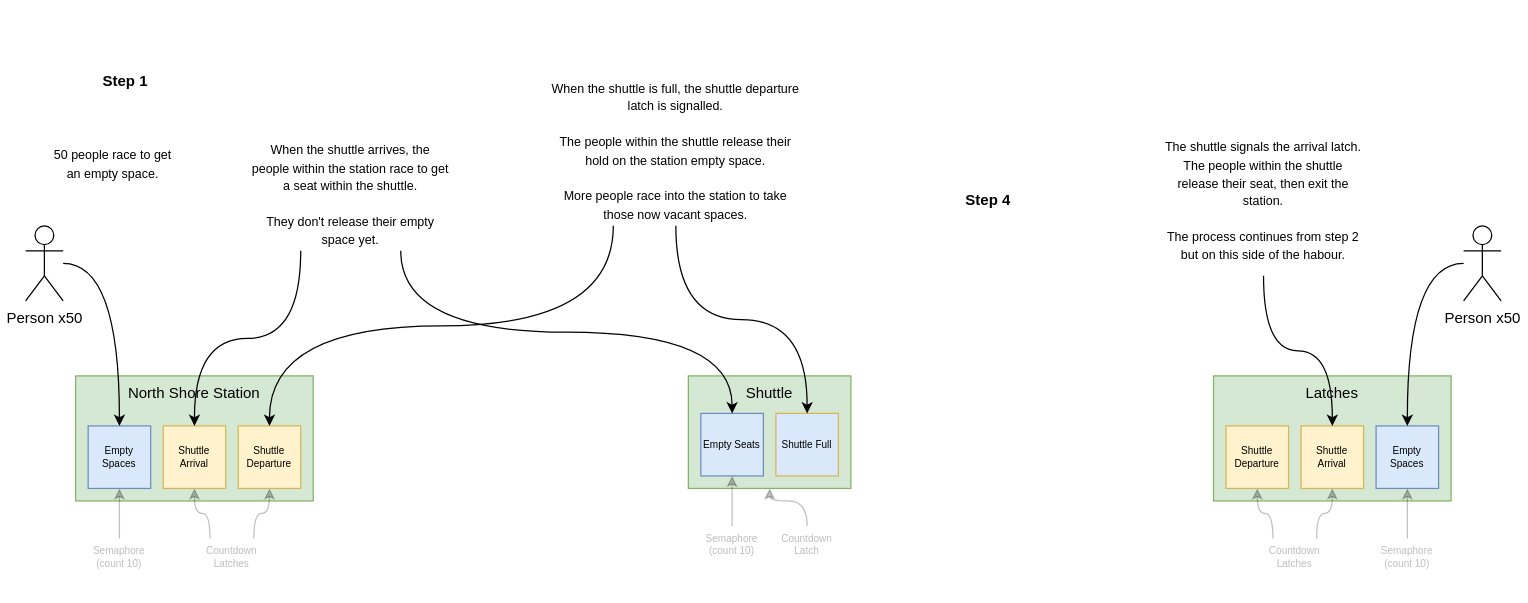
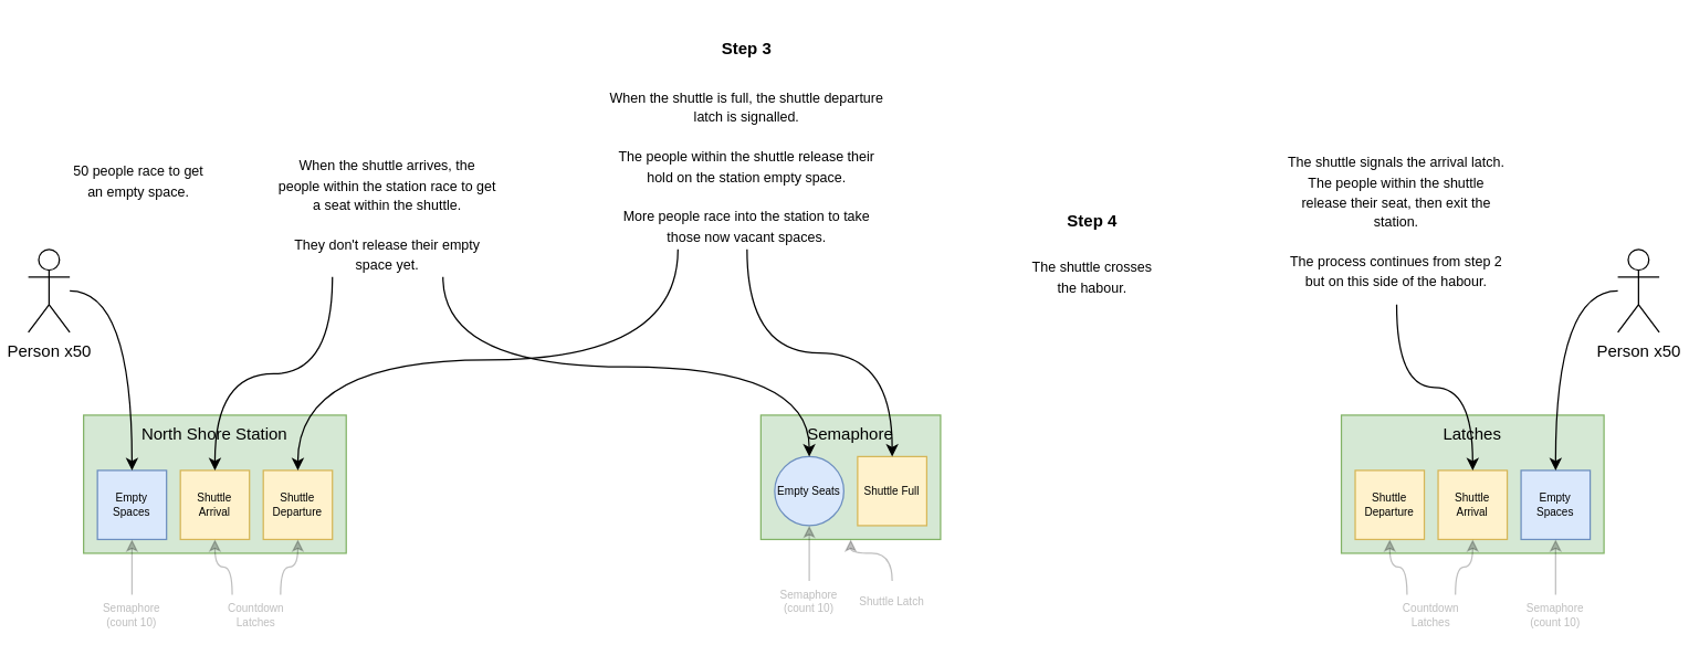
  <mxCell id="0" />
  <mxCell id="1" parent="0" />
  <mxCell id="2" value="North Shore Station" style="rounded=0;whiteSpace=wrap;html=1;verticalAlign=top;fillColor=#d5e8d4;strokeColor=#82b366;" parent="1" vertex="1"><mxGeometry x="60" y="300" width="190" height="100" as="geometry" /></mxCell>
  <mxCell id="3" value="Empty Spaces" style="rounded=0;whiteSpace=wrap;html=1;fontSize=8;fillColor=#dae8fc;strokeColor=#6c8ebf;" parent="1" vertex="1"><mxGeometry x="70" y="340" width="50" height="50" as="geometry" /></mxCell>
  <mxCell id="4" value="Shuttle Arrival" style="rounded=0;whiteSpace=wrap;html=1;fontSize=8;fillColor=#fff2cc;strokeColor=#d6b656;" parent="1" vertex="1"><mxGeometry x="130" y="340" width="50" height="50" as="geometry" /></mxCell>
  <mxCell id="5" value="Shuttle Departure" style="rounded=0;whiteSpace=wrap;html=1;fontSize=8;fillColor=#fff2cc;strokeColor=#d6b656;" parent="1" vertex="1"><mxGeometry x="190" y="340" width="50" height="50" as="geometry" /></mxCell>
  <mxCell id="6" style="edgeStyle=orthogonalEdgeStyle;rounded=0;orthogonalLoop=1;jettySize=auto;html=1;fontSize=8;curved=1;textOpacity=25;opacity=25;" parent="1" source="7" target="3" edge="1"><mxGeometry relative="1" as="geometry" /></mxCell>
  <mxCell id="7" value="Semaphore (count 10)" style="text;html=1;strokeColor=none;fillColor=none;align=center;verticalAlign=middle;whiteSpace=wrap;rounded=0;fontSize=8;textOpacity=25;" parent="1" vertex="1"><mxGeometry x="65" y="430" width="60" height="30" as="geometry" /></mxCell>
  <mxCell id="8" style="edgeStyle=orthogonalEdgeStyle;rounded=0;orthogonalLoop=1;jettySize=auto;html=1;curved=1;exitX=0.25;exitY=0;exitDx=0;exitDy=0;textOpacity=25;opacity=25;" parent="1" source="10" target="4" edge="1"><mxGeometry relative="1" as="geometry" /></mxCell>
  <mxCell id="9" style="edgeStyle=orthogonalEdgeStyle;rounded=0;orthogonalLoop=1;jettySize=auto;html=1;curved=1;exitX=0.75;exitY=0;exitDx=0;exitDy=0;textOpacity=25;opacity=25;" parent="1" source="10" target="5" edge="1"><mxGeometry relative="1" as="geometry" /></mxCell>
  <mxCell id="10" value="Countdown Latches" style="text;html=1;strokeColor=none;fillColor=none;align=center;verticalAlign=middle;whiteSpace=wrap;rounded=0;fontSize=8;textOpacity=25;" parent="1" vertex="1"><mxGeometry x="150" y="430" width="70" height="30" as="geometry" /></mxCell>
  <mxCell id="11" value="Latches" style="rounded=0;whiteSpace=wrap;html=1;verticalAlign=top;fillColor=#d5e8d4;strokeColor=#82b366;" parent="1" vertex="1"><mxGeometry x="970" y="300" width="190" height="100" as="geometry" /></mxCell>
  <mxCell id="12" value="Empty Spaces" style="rounded=0;whiteSpace=wrap;html=1;fontSize=8;fillColor=#dae8fc;strokeColor=#6c8ebf;" parent="1" vertex="1"><mxGeometry x="1100" y="340" width="50" height="50" as="geometry" /></mxCell>
  <mxCell id="13" value="Shuttle Arrival" style="rounded=0;whiteSpace=wrap;html=1;fontSize=8;fillColor=#fff2cc;strokeColor=#d6b656;" parent="1" vertex="1"><mxGeometry x="1040" y="340" width="50" height="50" as="geometry" /></mxCell>
  <mxCell id="14" value="Shuttle Departure" style="rounded=0;whiteSpace=wrap;html=1;fontSize=8;fillColor=#fff2cc;strokeColor=#d6b656;" parent="1" vertex="1"><mxGeometry x="980" y="340" width="50" height="50" as="geometry" /></mxCell>
  <mxCell id="15" style="edgeStyle=orthogonalEdgeStyle;rounded=0;orthogonalLoop=1;jettySize=auto;html=1;fontSize=8;curved=1;textOpacity=25;opacity=25;" parent="1" source="16" target="12" edge="1"><mxGeometry relative="1" as="geometry" /></mxCell>
  <mxCell id="16" value="Semaphore (count 10)" style="text;html=1;strokeColor=none;fillColor=none;align=center;verticalAlign=middle;whiteSpace=wrap;rounded=0;fontSize=8;textOpacity=25;" parent="1" vertex="1"><mxGeometry x="1095" y="430" width="60" height="30" as="geometry" /></mxCell>
  <mxCell id="17" style="edgeStyle=orthogonalEdgeStyle;rounded=0;orthogonalLoop=1;jettySize=auto;html=1;curved=1;exitX=0.75;exitY=0;exitDx=0;exitDy=0;textOpacity=25;opacity=25;" parent="1" source="19" target="13" edge="1"><mxGeometry relative="1" as="geometry" /></mxCell>
  <mxCell id="18" style="edgeStyle=orthogonalEdgeStyle;rounded=0;orthogonalLoop=1;jettySize=auto;html=1;curved=1;exitX=0.25;exitY=0;exitDx=0;exitDy=0;textOpacity=25;opacity=25;" parent="1" source="19" target="14" edge="1"><mxGeometry relative="1" as="geometry" /></mxCell>
  <mxCell id="19" value="Countdown Latches" style="text;html=1;strokeColor=none;fillColor=none;align=center;verticalAlign=middle;whiteSpace=wrap;rounded=0;fontSize=8;textOpacity=25;" parent="1" vertex="1"><mxGeometry x="1000" y="430" width="70" height="30" as="geometry" /></mxCell>
- <mxCell id="20" value="Shuttle" style="rounded=0;whiteSpace=wrap;html=1;verticalAlign=top;fillColor=#d5e8d4;strokeColor=#82b366;" vertex="1" parent="1"><mxGeometry x="550" y="300" width="130" height="90" as="geometry" /></mxCell>
- <mxCell id="21" value="Empty Seats" style="rounded=0;whiteSpace=wrap;html=1;fontSize=8;fillColor=#dae8fc;strokeColor=#6c8ebf;" vertex="1" parent="1"><mxGeometry x="560" y="330" width="50" height="50" as="geometry" /></mxCell>
+ <mxCell id="20" value="Semaphore" style="rounded=0;whiteSpace=wrap;html=1;verticalAlign=top;fillColor=#d5e8d4;strokeColor=#82b366;" vertex="1" parent="1"><mxGeometry x="550" y="300" width="130" height="90" as="geometry" /></mxCell>
+ <mxCell id="21" value="Empty Seats" style="ellipse;whiteSpace=wrap;html=1;fontSize=8;fillColor=#dae8fc;strokeColor=#6c8ebf;" vertex="1" parent="1"><mxGeometry x="560" y="330" width="50" height="50" as="geometry" /></mxCell>
  <mxCell id="22" style="edgeStyle=orthogonalEdgeStyle;rounded=0;orthogonalLoop=1;jettySize=auto;html=1;fontSize=8;curved=1;textOpacity=25;opacity=25;" edge="1" source="23" target="21" parent="1"><mxGeometry relative="1" as="geometry" /></mxCell>
  <mxCell id="23" value="Semaphore (count 10)" style="text;html=1;strokeColor=none;fillColor=none;align=center;verticalAlign=middle;whiteSpace=wrap;rounded=0;fontSize=8;textOpacity=25;" vertex="1" parent="1"><mxGeometry x="555" y="420" width="60" height="30" as="geometry" /></mxCell>
- <mxCell id="24" value="Shuttle Full" style="rounded=0;whiteSpace=wrap;html=1;fontSize=8;fillColor=#dae8fc;strokeColor=#d6b656;" vertex="1" parent="1"><mxGeometry x="620" y="330" width="50" height="50" as="geometry" /></mxCell>
- <mxCell id="25" value="Countdown Latch" style="text;html=1;strokeColor=none;fillColor=none;align=center;verticalAlign=middle;whiteSpace=wrap;rounded=0;fontSize=8;textOpacity=25;" vertex="1" parent="1"><mxGeometry x="620" y="420" width="50" height="30" as="geometry" /></mxCell>
+ <mxCell id="24" value="Shuttle Full" style="rounded=0;whiteSpace=wrap;html=1;fontSize=8;fillColor=#fff2cc;strokeColor=#d6b656;" vertex="1" parent="1"><mxGeometry x="620" y="330" width="50" height="50" as="geometry" /></mxCell>
+ <mxCell id="25" value="Shuttle Latch" style="text;html=1;strokeColor=none;fillColor=none;align=center;verticalAlign=middle;whiteSpace=wrap;rounded=0;fontSize=8;textOpacity=25;" vertex="1" parent="1"><mxGeometry x="620" y="420" width="50" height="30" as="geometry" /></mxCell>
  <mxCell id="26" style="edgeStyle=orthogonalEdgeStyle;rounded=0;orthogonalLoop=1;jettySize=auto;html=1;curved=1;textOpacity=25;opacity=25;" edge="1" source="25" parent="1" target="20"><mxGeometry relative="1" as="geometry"><mxPoint x="665" y="420" as="targetPoint" /></mxGeometry></mxCell>
  <mxCell id="27" value="&lt;span style=&quot;font-size: 10px&quot;&gt;&lt;br&gt;&lt;/span&gt;" style="edgeStyle=orthogonalEdgeStyle;rounded=0;orthogonalLoop=1;jettySize=auto;html=1;curved=1;" edge="1" parent="1" source="28" target="3"><mxGeometry x="-0.333" y="35" relative="1" as="geometry"><mxPoint as="offset" /></mxGeometry></mxCell>
  <mxCell id="28" value="Person x50" style="shape=umlActor;verticalLabelPosition=bottom;verticalAlign=top;html=1;outlineConnect=0;" vertex="1" parent="1"><mxGeometry x="20" y="180" width="30" height="60" as="geometry" /></mxCell>
  <mxCell id="29" style="edgeStyle=orthogonalEdgeStyle;curved=1;rounded=0;orthogonalLoop=1;jettySize=auto;html=1;fontSize=12;" edge="1" parent="1" source="30" target="12"><mxGeometry relative="1" as="geometry" /></mxCell>
  <mxCell id="30" value="Person x50" style="shape=umlActor;verticalLabelPosition=bottom;verticalAlign=top;html=1;outlineConnect=0;" vertex="1" parent="1"><mxGeometry x="1170" y="180" width="30" height="60" as="geometry" /></mxCell>
  <mxCell id="31" value="&lt;br&gt;" style="edgeStyle=orthogonalEdgeStyle;rounded=0;orthogonalLoop=1;jettySize=auto;html=1;curved=1;exitX=0.25;exitY=1;exitDx=0;exitDy=0;" edge="1" parent="1" source="33" target="4"><mxGeometry x="-0.333" y="35" relative="1" as="geometry"><mxPoint x="375" y="240" as="sourcePoint" /><mxPoint x="400" y="310" as="targetPoint" /><mxPoint as="offset" /></mxGeometry></mxCell>
  <mxCell id="32" style="edgeStyle=orthogonalEdgeStyle;curved=1;rounded=0;orthogonalLoop=1;jettySize=auto;html=1;fontSize=11;exitX=0.75;exitY=1;exitDx=0;exitDy=0;" edge="1" parent="1" source="33" target="21"><mxGeometry relative="1" as="geometry" /></mxCell>
  <mxCell id="33" value="&lt;font style=&quot;font-size: 10px&quot;&gt;When the shuttle arrives, the people within the station race to get a seat within the shuttle.&lt;br&gt;&lt;br&gt;They don't release their empty space yet.&lt;/font&gt;" style="text;html=1;strokeColor=none;fillColor=none;align=center;verticalAlign=middle;whiteSpace=wrap;rounded=0;" vertex="1" parent="1"><mxGeometry x="200" y="110" width="160" height="90" as="geometry" /></mxCell>
- <mxCell id="34" value="&lt;span style=&quot;font-size: 10px ; background-color: rgb(255 , 255 , 255)&quot;&gt;50 people race&amp;nbsp;&lt;/span&gt;&lt;span style=&quot;font-size: 10px ; background-color: rgb(255 , 255 , 255)&quot;&gt;to get an&amp;nbsp;&lt;/span&gt;&lt;span style=&quot;font-size: 10px ; background-color: rgb(255 , 255 , 255)&quot;&gt;empty space.&lt;/span&gt;" style="text;html=1;strokeColor=none;fillColor=none;align=center;verticalAlign=middle;whiteSpace=wrap;rounded=0;" vertex="1" parent="1"><mxGeometry x="30" y="90" width="120" height="80" as="geometry" /></mxCell>
+ <mxCell id="34" value="&lt;span style=&quot;font-size: 10px ; background-color: rgb(255 , 255 , 255)&quot;&gt;50 people race&amp;nbsp;&lt;/span&gt;&lt;span style=&quot;font-size: 10px ; background-color: rgb(255 , 255 , 255)&quot;&gt;to get an&amp;nbsp;&lt;/span&gt;&lt;span style=&quot;font-size: 10px ; background-color: rgb(255 , 255 , 255)&quot;&gt;empty space.&lt;/span&gt;" style="text;html=1;strokeColor=none;fillColor=none;align=center;verticalAlign=middle;whiteSpace=wrap;rounded=0;" vertex="1" parent="1"><mxGeometry x="40" y="90" width="120" height="80" as="geometry" /></mxCell>
  <mxCell id="35" style="edgeStyle=orthogonalEdgeStyle;curved=1;rounded=0;orthogonalLoop=1;jettySize=auto;html=1;fontSize=10;" edge="1" parent="1" source="37" target="24"><mxGeometry relative="1" as="geometry"><mxPoint x="505.034" y="230" as="sourcePoint" /></mxGeometry></mxCell>
  <mxCell id="36" style="edgeStyle=orthogonalEdgeStyle;curved=1;rounded=0;orthogonalLoop=1;jettySize=auto;html=1;fontSize=10;exitX=0.25;exitY=1;exitDx=0;exitDy=0;" edge="1" parent="1" source="37" target="5"><mxGeometry relative="1" as="geometry" /></mxCell>
  <mxCell id="37" value="&lt;font style=&quot;font-size: 10px&quot;&gt;When the shuttle is full, the shuttle departure latch is signalled.&lt;br&gt;&lt;br&gt;The people within the shuttle release their hold on the station empty space.&lt;br&gt;&lt;br&gt;More people race into the station to take those now vacant spaces.&lt;/font&gt;" style="text;html=1;strokeColor=none;fillColor=none;align=center;verticalAlign=middle;whiteSpace=wrap;rounded=0;" vertex="1" parent="1"><mxGeometry x="440" y="60" width="200" height="120" as="geometry" /></mxCell>
- <mxCell id="39" value="&lt;font style=&quot;font-size: 12px&quot;&gt;&lt;b&gt;Step 1&lt;/b&gt;&lt;/font&gt;" style="text;html=1;strokeColor=none;fillColor=none;align=center;verticalAlign=middle;whiteSpace=wrap;rounded=0;fontSize=10;" vertex="1" parent="1"><mxGeometry x="60" y="50" width="80" height="30" as="geometry" /></mxCell>
+ <mxCell id="38" value="&lt;font style=&quot;font-size: 10px&quot;&gt;The shuttle crosses the habour.&lt;/font&gt;" style="text;html=1;strokeColor=none;fillColor=none;align=center;verticalAlign=middle;whiteSpace=wrap;rounded=0;" vertex="1" parent="1"><mxGeometry x="740" y="180" width="100" height="40" as="geometry" /></mxCell>
+ <mxCell id="40" value="&lt;font style=&quot;font-size: 12px&quot;&gt;&lt;b&gt;Step 3&lt;/b&gt;&lt;/font&gt;" style="text;html=1;strokeColor=none;fillColor=none;align=center;verticalAlign=middle;whiteSpace=wrap;rounded=0;fontSize=10;" vertex="1" parent="1"><mxGeometry x="500" y="20" width="80" height="30" as="geometry" /></mxCell>
  <mxCell id="41" value="&lt;font style=&quot;font-size: 12px&quot;&gt;&lt;b&gt;Step 4&lt;br&gt;&lt;/b&gt;&lt;/font&gt;" style="text;html=1;strokeColor=none;fillColor=none;align=center;verticalAlign=middle;whiteSpace=wrap;rounded=0;fontSize=10;" vertex="1" parent="1"><mxGeometry x="740" y="145" width="100" height="30" as="geometry" /></mxCell>
  <mxCell id="42" style="edgeStyle=orthogonalEdgeStyle;curved=1;rounded=0;orthogonalLoop=1;jettySize=auto;html=1;fontSize=12;" edge="1" parent="1" source="43" target="13"><mxGeometry relative="1" as="geometry" /></mxCell>
  <mxCell id="43" value="&lt;font style=&quot;font-size: 10px&quot;&gt;The shuttle signals the arrival latch. The people within the shuttle release their seat, then exit the station.&lt;br&gt;&lt;br&gt;The process continues from step 2 but on this side of the habour.&lt;br&gt;&lt;/font&gt;" style="text;html=1;strokeColor=none;fillColor=none;align=center;verticalAlign=middle;whiteSpace=wrap;rounded=0;" vertex="1" parent="1"><mxGeometry x="930" y="100" width="160" height="120" as="geometry" /></mxCell>
